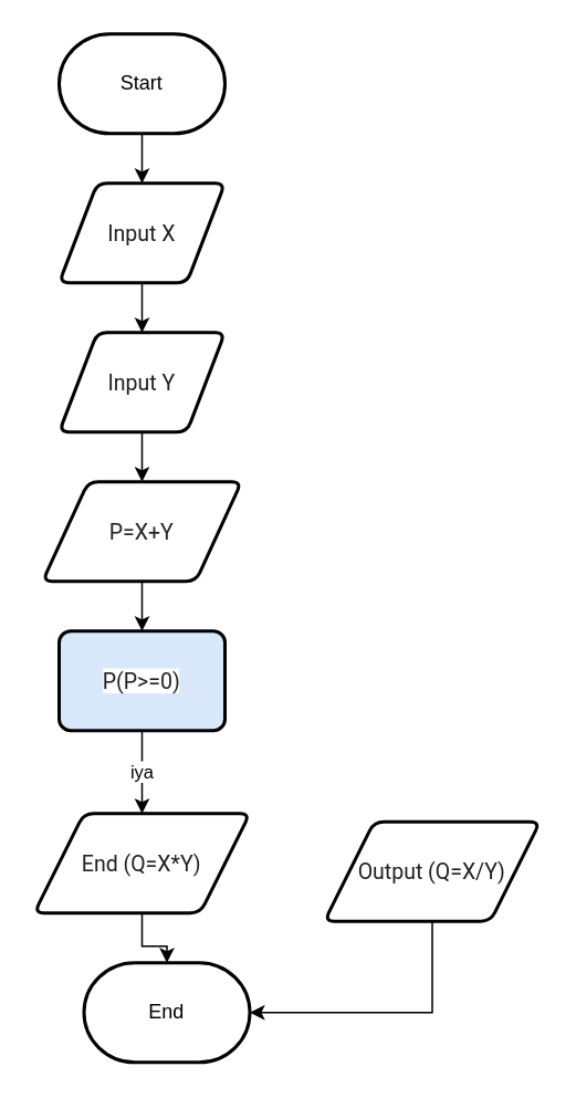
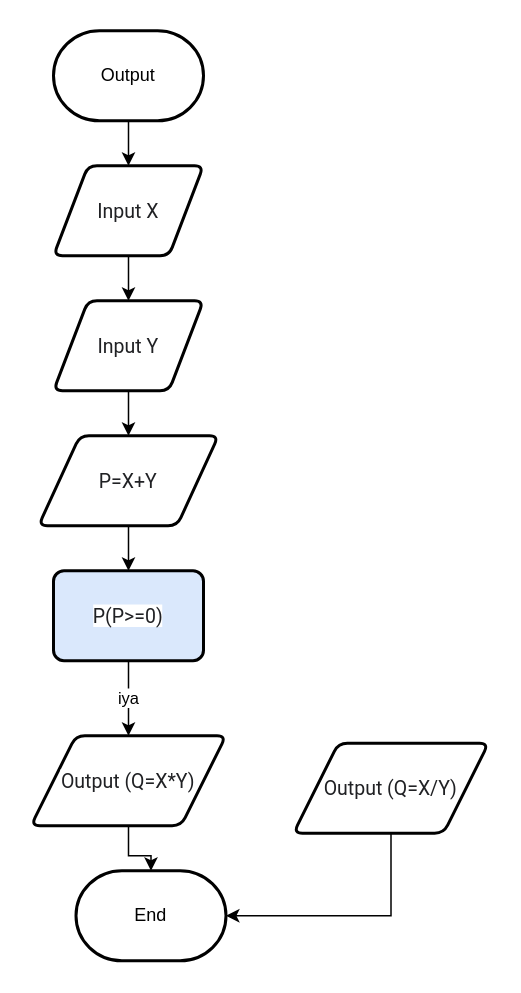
  <mxCell id="0" />
  <mxCell id="1" parent="0" />
  <mxCell id="2" style="edgeStyle=orthogonalEdgeStyle;rounded=0;orthogonalLoop=1;jettySize=auto;html=1;exitX=0.5;exitY=1;exitDx=0;exitDy=0;entryX=0.5;entryY=0;entryDx=0;entryDy=0;" parent="1" source="3" target="5" edge="1"><mxGeometry relative="1" as="geometry" /></mxCell>
  <mxCell id="3" value="&lt;span style=&quot;color: rgb(32 , 33 , 36) ; font-family: &amp;#34;roboto&amp;#34; , &amp;#34;arial&amp;#34; , sans-serif ; font-size: 13px ; text-align: left ; background-color: rgb(255 , 255 , 255)&quot;&gt;Input X&lt;/span&gt;" style="shape=parallelogram;html=1;strokeWidth=2;perimeter=parallelogramPerimeter;whiteSpace=wrap;rounded=1;arcSize=12;size=0.23;" parent="1" vertex="1"><mxGeometry x="35" y="110" width="100" height="60" as="geometry" /></mxCell>
  <mxCell id="4" style="edgeStyle=orthogonalEdgeStyle;rounded=0;orthogonalLoop=1;jettySize=auto;html=1;exitX=0.5;exitY=1;exitDx=0;exitDy=0;" parent="1" source="5" target="9" edge="1"><mxGeometry relative="1" as="geometry" /></mxCell>
  <mxCell id="5" value="&lt;span style=&quot;color: rgb(32 , 33 , 36) ; font-family: &amp;#34;roboto&amp;#34; , &amp;#34;arial&amp;#34; , sans-serif ; font-size: 13px ; text-align: left ; background-color: rgb(255 , 255 , 255)&quot;&gt;Input Y&lt;/span&gt;" style="shape=parallelogram;html=1;strokeWidth=2;perimeter=parallelogramPerimeter;whiteSpace=wrap;rounded=1;arcSize=12;size=0.23;" parent="1" vertex="1"><mxGeometry x="35" y="200" width="100" height="60" as="geometry" /></mxCell>
  <mxCell id="6" style="edgeStyle=orthogonalEdgeStyle;rounded=0;orthogonalLoop=1;jettySize=auto;html=1;exitX=0.5;exitY=1;exitDx=0;exitDy=0;exitPerimeter=0;entryX=0.5;entryY=0;entryDx=0;entryDy=0;" parent="1" target="3" edge="1"><mxGeometry relative="1" as="geometry"><mxPoint x="85" y="80" as="sourcePoint" /></mxGeometry></mxCell>
  <mxCell id="7" value="&lt;span style=&quot;color: rgb(32 , 33 , 36) ; font-family: &amp;#34;roboto&amp;#34; , &amp;#34;arial&amp;#34; , sans-serif ; font-size: 13px ; font-style: normal ; font-weight: 400 ; letter-spacing: normal ; text-align: left ; text-indent: 0px ; text-transform: none ; word-spacing: 0px ; background-color: rgb(255 , 255 , 255) ; display: inline ; float: none&quot;&gt;P(P&amp;gt;=0)&lt;/span&gt;" style="rounded=1;whiteSpace=wrap;html=1;absoluteArcSize=1;arcSize=14;strokeWidth=2;fillColor=#dae8fc;" parent="1" vertex="1"><mxGeometry x="35" y="380" width="100" height="60" as="geometry" /></mxCell>
  <mxCell id="8" style="edgeStyle=orthogonalEdgeStyle;rounded=0;orthogonalLoop=1;jettySize=auto;html=1;exitX=0.5;exitY=1;exitDx=0;exitDy=0;entryX=0.5;entryY=0;entryDx=0;entryDy=0;" parent="1" source="9" target="7" edge="1"><mxGeometry relative="1" as="geometry" /></mxCell>
  <mxCell id="9" value="&lt;div style=&quot;text-align: left&quot;&gt;&lt;font color=&quot;#202124&quot; face=&quot;roboto, arial, sans-serif&quot;&gt;&lt;span style=&quot;font-size: 13px ; background-color: rgb(255 , 255 , 255)&quot;&gt;P=X+Y&lt;/span&gt;&lt;/font&gt;&lt;/div&gt;" style="shape=parallelogram;html=1;strokeWidth=2;perimeter=parallelogramPerimeter;whiteSpace=wrap;rounded=1;arcSize=12;size=0.23;" parent="1" vertex="1"><mxGeometry x="25" y="290" width="120" height="60" as="geometry" /></mxCell>
  <mxCell id="10" value="" style="edgeStyle=orthogonalEdgeStyle;rounded=0;orthogonalLoop=1;jettySize=auto;html=1;" parent="1" source="11" target="13" edge="1"><mxGeometry relative="1" as="geometry" /></mxCell>
- <mxCell id="11" value="&lt;span style=&quot;color: rgb(32 , 33 , 36) ; font-family: &amp;#34;roboto&amp;#34; , &amp;#34;arial&amp;#34; , sans-serif ; font-size: 13px ; text-align: left ; background-color: rgb(255 , 255 , 255)&quot;&gt;End (Q=X*Y)&lt;/span&gt;" style="shape=parallelogram;html=1;strokeWidth=2;perimeter=parallelogramPerimeter;whiteSpace=wrap;rounded=1;arcSize=12;size=0.23;" parent="1" vertex="1"><mxGeometry x="20" y="490" width="130" height="60" as="geometry" /></mxCell>
+ <mxCell id="11" value="&lt;span style=&quot;color: rgb(32 , 33 , 36) ; font-family: &amp;#34;roboto&amp;#34; , &amp;#34;arial&amp;#34; , sans-serif ; font-size: 13px ; text-align: left ; background-color: rgb(255 , 255 , 255)&quot;&gt;Output (Q=X*Y)&lt;/span&gt;" style="shape=parallelogram;html=1;strokeWidth=2;perimeter=parallelogramPerimeter;whiteSpace=wrap;rounded=1;arcSize=12;size=0.23;" parent="1" vertex="1"><mxGeometry x="20" y="490" width="130" height="60" as="geometry" /></mxCell>
  <mxCell id="12" value="&lt;span style=&quot;color: rgb(32 , 33 , 36) ; font-family: &amp;#34;roboto&amp;#34; , &amp;#34;arial&amp;#34; , sans-serif ; font-size: 13px ; text-align: left ; background-color: rgb(255 , 255 , 255)&quot;&gt;Output (Q=X/Y)&lt;/span&gt;" style="shape=parallelogram;html=1;strokeWidth=2;perimeter=parallelogramPerimeter;whiteSpace=wrap;rounded=1;arcSize=12;size=0.23;" parent="1" vertex="1"><mxGeometry x="195" y="495" width="130" height="60" as="geometry" /></mxCell>
  <mxCell id="13" value="End" style="strokeWidth=2;html=1;shape=mxgraph.flowchart.terminator;whiteSpace=wrap;" parent="1" vertex="1"><mxGeometry x="50" y="580" width="100" height="60" as="geometry" /></mxCell>
- <mxCell id="14" value="Start" style="strokeWidth=2;html=1;shape=mxgraph.flowchart.terminator;whiteSpace=wrap;" parent="1" vertex="1"><mxGeometry x="35" y="20" width="100" height="60" as="geometry" /></mxCell>
+ <mxCell id="14" value="Output" style="strokeWidth=2;html=1;shape=mxgraph.flowchart.terminator;whiteSpace=wrap;" parent="1" vertex="1"><mxGeometry x="35" y="20" width="100" height="60" as="geometry" /></mxCell>
  <mxCell id="15" value="" style="edgeStyle=orthogonalEdgeStyle;rounded=0;orthogonalLoop=1;jettySize=auto;html=1;exitX=0.5;exitY=1;exitDx=0;exitDy=0;entryX=1;entryY=0.5;entryDx=0;entryDy=0;entryPerimeter=0;" parent="1" source="12" target="13" edge="1"><mxGeometry x="-0.282" y="-65" relative="1" as="geometry"><mxPoint x="65" y="65" as="offset" /></mxGeometry></mxCell>
  <mxCell id="16" value="iya" style="edgeStyle=orthogonalEdgeStyle;rounded=0;orthogonalLoop=1;jettySize=auto;html=1;exitX=0.5;exitY=1;exitDx=0;exitDy=0;entryX=0.5;entryY=0;entryDx=0;entryDy=0;" parent="1" source="7" target="11" edge="1"><mxGeometry relative="1" as="geometry" /></mxCell>
